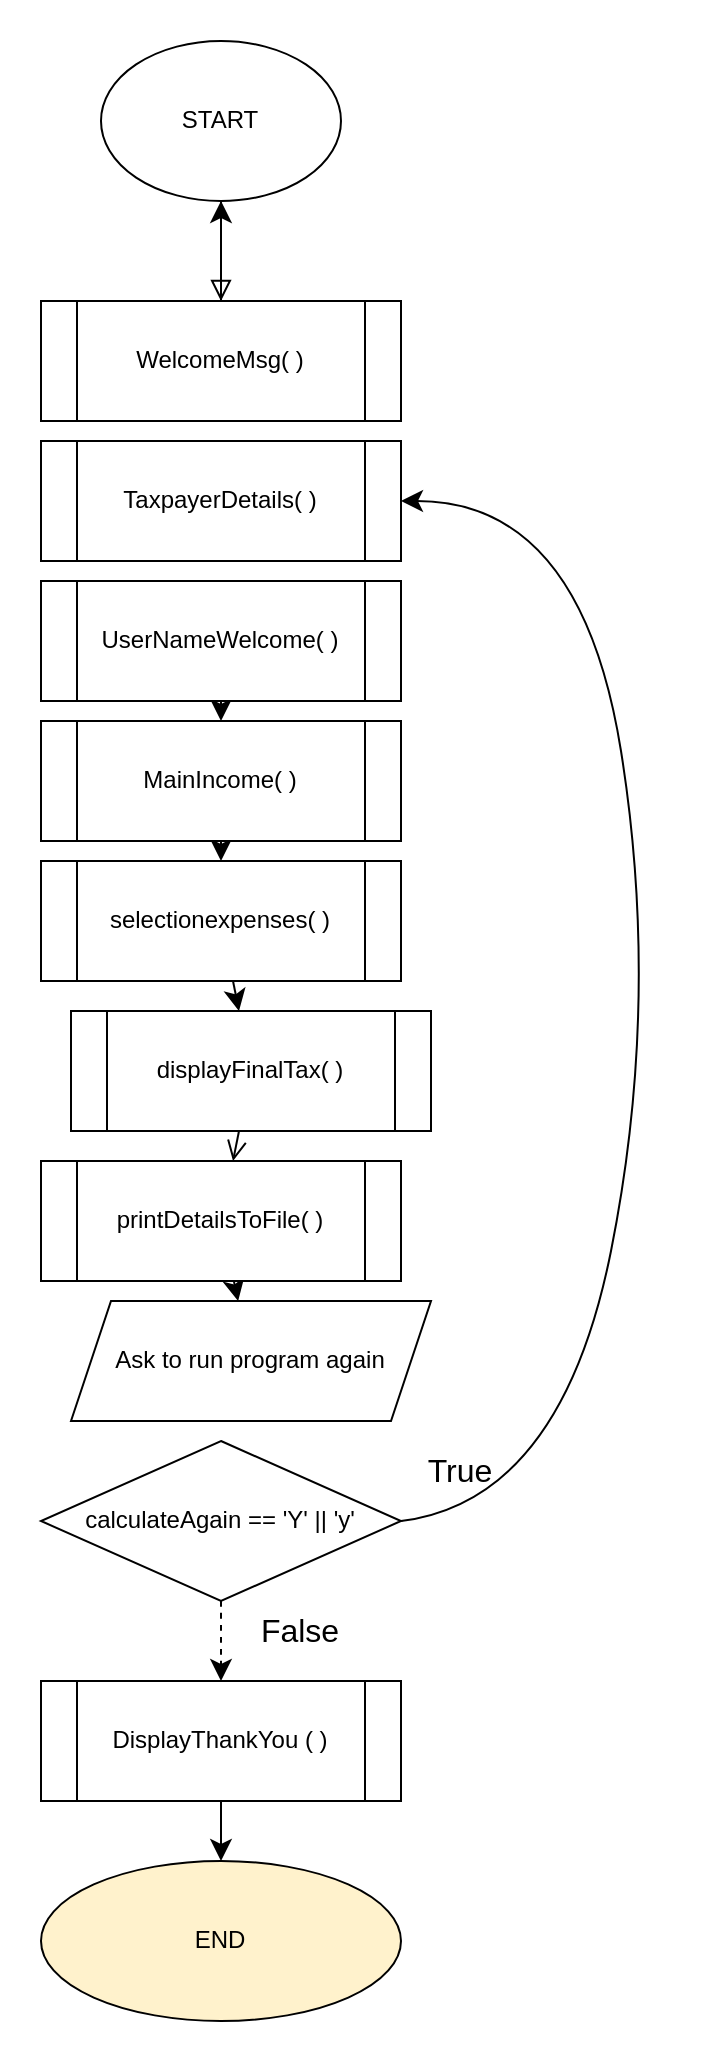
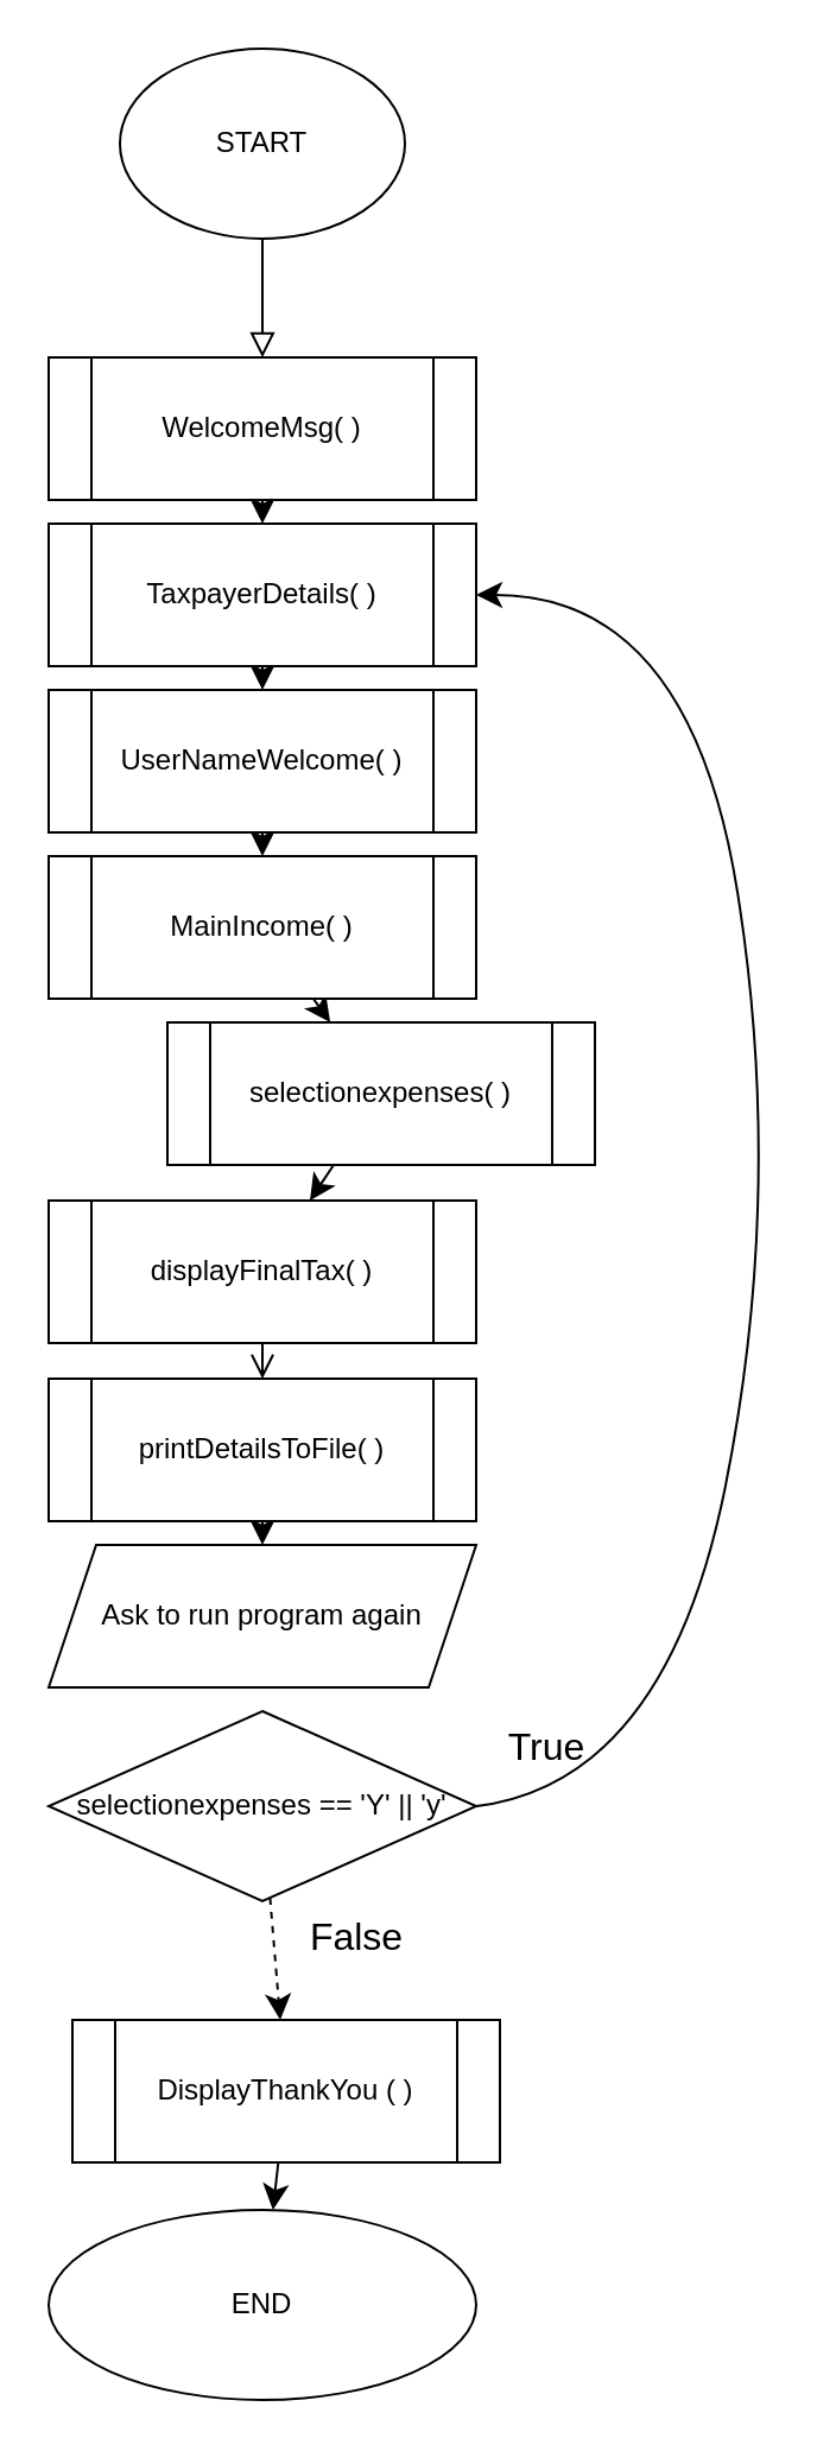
  <mxCell id="0" />
  <mxCell id="1" parent="0" />
  <mxCell id="2" value="" style="rounded=0;html=1;jettySize=auto;orthogonalLoop=1;fontSize=11;endArrow=block;endFill=0;endSize=8;strokeWidth=1;shadow=0;labelBackgroundColor=none;edgeStyle=orthogonalEdgeStyle;fontColor=default;" parent="1" edge="1"><mxGeometry relative="1" as="geometry"><mxPoint x="110" y="100" as="sourcePoint" /><mxPoint x="110" y="150" as="targetPoint" /></mxGeometry></mxCell>
  <mxCell id="3" value="START" style="ellipse;whiteSpace=wrap;html=1;rounded=0;labelBackgroundColor=none;" vertex="1" parent="1"><mxGeometry x="50" y="20" width="120" height="80" as="geometry" /></mxCell>
- <mxCell id="4" value="" style="edgeStyle=none;curved=1;rounded=0;orthogonalLoop=1;jettySize=auto;html=1;fontSize=12;startSize=8;endSize=8;labelBackgroundColor=none;fontColor=default;" edge="1" parent="1" source="5" target="3"><mxGeometry relative="1" as="geometry" /></mxCell>
+ <mxCell id="4" value="" style="edgeStyle=none;curved=1;rounded=0;orthogonalLoop=1;jettySize=auto;html=1;fontSize=12;startSize=8;endSize=8;labelBackgroundColor=none;fontColor=default;" edge="1" parent="1" source="5" target="7"><mxGeometry relative="1" as="geometry" /></mxCell>
  <mxCell id="5" value="WelcomeMsg( )" style="shape=process;whiteSpace=wrap;html=1;backgroundOutline=1;rounded=0;labelBackgroundColor=none;" vertex="1" parent="1"><mxGeometry x="20" y="150" width="180" height="60" as="geometry" /></mxCell>
+ <mxCell id="6" value="" style="edgeStyle=none;curved=1;rounded=0;orthogonalLoop=1;jettySize=auto;html=1;fontSize=12;startSize=8;endSize=8;labelBackgroundColor=none;fontColor=default;" edge="1" parent="1" source="7" target="9"><mxGeometry relative="1" as="geometry" /></mxCell>
  <mxCell id="7" value="TaxpayerDetails( )" style="shape=process;whiteSpace=wrap;html=1;backgroundOutline=1;rounded=0;labelBackgroundColor=none;" vertex="1" parent="1"><mxGeometry x="20" y="220" width="180" height="60" as="geometry" /></mxCell>
  <mxCell id="8" value="" style="edgeStyle=none;curved=1;rounded=0;orthogonalLoop=1;jettySize=auto;html=1;fontSize=12;startSize=8;endSize=8;labelBackgroundColor=none;fontColor=default;" edge="1" parent="1" source="9" target="11"><mxGeometry relative="1" as="geometry" /></mxCell>
  <mxCell id="9" value="UserNameWelcome( )" style="shape=process;whiteSpace=wrap;html=1;backgroundOutline=1;rounded=0;labelBackgroundColor=none;" vertex="1" parent="1"><mxGeometry x="20" y="290" width="180" height="60" as="geometry" /></mxCell>
  <mxCell id="10" value="" style="edgeStyle=none;curved=1;rounded=0;orthogonalLoop=1;jettySize=auto;html=1;fontSize=12;startSize=8;endSize=8;labelBackgroundColor=none;fontColor=default;" edge="1" parent="1" source="11" target="13"><mxGeometry relative="1" as="geometry" /></mxCell>
  <mxCell id="11" value="MainIncome( )" style="shape=process;whiteSpace=wrap;html=1;backgroundOutline=1;rounded=0;labelBackgroundColor=none;" vertex="1" parent="1"><mxGeometry x="20" y="360" width="180" height="60" as="geometry" /></mxCell>
  <mxCell id="12" value="" style="edgeStyle=none;curved=1;rounded=0;orthogonalLoop=1;jettySize=auto;html=1;fontSize=12;startSize=8;endSize=8;labelBackgroundColor=none;fontColor=default;" edge="1" parent="1" source="13" target="15"><mxGeometry relative="1" as="geometry" /></mxCell>
- <mxCell id="13" value="selectionexpenses( )" style="shape=process;whiteSpace=wrap;html=1;backgroundOutline=1;rounded=0;labelBackgroundColor=none;" vertex="1" parent="1"><mxGeometry x="20" y="430" width="180" height="60" as="geometry" /></mxCell>
+ <mxCell id="13" value="selectionexpenses( )" style="shape=process;whiteSpace=wrap;html=1;backgroundOutline=1;rounded=0;labelBackgroundColor=none;" vertex="1" parent="1"><mxGeometry x="70" y="430" width="180" height="60" as="geometry" /></mxCell>
  <mxCell id="14" value="" style="edgeStyle=none;curved=1;rounded=0;orthogonalLoop=1;jettySize=auto;html=1;fontSize=12;startSize=8;endSize=8;labelBackgroundColor=none;fontColor=default;endArrow=open;" edge="1" parent="1" source="15" target="17"><mxGeometry relative="1" as="geometry" /></mxCell>
- <mxCell id="15" value="displayFinalTax( )" style="shape=process;whiteSpace=wrap;html=1;backgroundOutline=1;rounded=0;labelBackgroundColor=none;" vertex="1" parent="1"><mxGeometry x="35" y="505" width="180" height="60" as="geometry" /></mxCell>
+ <mxCell id="15" value="displayFinalTax( )" style="shape=process;whiteSpace=wrap;html=1;backgroundOutline=1;rounded=0;labelBackgroundColor=none;" vertex="1" parent="1"><mxGeometry x="20" y="505" width="180" height="60" as="geometry" /></mxCell>
  <mxCell id="16" value="" style="edgeStyle=none;curved=1;rounded=0;orthogonalLoop=1;jettySize=auto;html=1;fontSize=12;startSize=8;endSize=8;labelBackgroundColor=none;fontColor=default;" edge="1" parent="1" source="17" target="18"><mxGeometry relative="1" as="geometry" /></mxCell>
  <mxCell id="17" value="printDetailsToFile( )" style="shape=process;whiteSpace=wrap;html=1;backgroundOutline=1;rounded=0;labelBackgroundColor=none;" vertex="1" parent="1"><mxGeometry x="20" y="580" width="180" height="60" as="geometry" /></mxCell>
- <mxCell id="18" value="Ask to run program again" style="shape=parallelogram;perimeter=parallelogramPerimeter;whiteSpace=wrap;html=1;fixedSize=1;rounded=0;labelBackgroundColor=none;" vertex="1" parent="1"><mxGeometry x="35" y="650" width="180" height="60" as="geometry" /></mxCell>
+ <mxCell id="18" value="Ask to run program again" style="shape=parallelogram;perimeter=parallelogramPerimeter;whiteSpace=wrap;html=1;fixedSize=1;rounded=0;labelBackgroundColor=none;" vertex="1" parent="1"><mxGeometry x="20" y="650" width="180" height="60" as="geometry" /></mxCell>
  <mxCell id="19" value="" style="edgeStyle=none;curved=1;rounded=0;orthogonalLoop=1;jettySize=auto;html=1;fontSize=12;startSize=8;endSize=8;labelBackgroundColor=none;fontColor=default;dashed=1;" edge="1" parent="1" source="20" target="22"><mxGeometry relative="1" as="geometry" /></mxCell>
- <mxCell id="20" value="calculateAgain == 'Y' || 'y'" style="rhombus;whiteSpace=wrap;html=1;rounded=0;labelBackgroundColor=none;" vertex="1" parent="1"><mxGeometry x="20" y="720" width="180" height="80" as="geometry" /></mxCell>
+ <mxCell id="20" value="selectionexpenses == 'Y' || 'y'" style="rhombus;whiteSpace=wrap;html=1;rounded=0;labelBackgroundColor=none;" vertex="1" parent="1"><mxGeometry x="20" y="720" width="180" height="80" as="geometry" /></mxCell>
  <mxCell id="21" value="" style="edgeStyle=none;curved=1;rounded=0;orthogonalLoop=1;jettySize=auto;html=1;fontSize=12;startSize=8;endSize=8;labelBackgroundColor=none;fontColor=default;" edge="1" parent="1" source="22" target="23"><mxGeometry relative="1" as="geometry" /></mxCell>
- <mxCell id="22" value="DisplayThankYou ( )" style="shape=process;whiteSpace=wrap;html=1;backgroundOutline=1;rounded=0;labelBackgroundColor=none;" vertex="1" parent="1"><mxGeometry x="20" y="840" width="180" height="60" as="geometry" /></mxCell>
- <mxCell id="23" value="END" style="ellipse;whiteSpace=wrap;html=1;rounded=0;labelBackgroundColor=none;fillColor=#fff2cc;" vertex="1" parent="1"><mxGeometry x="20" y="930" width="180" height="80" as="geometry" /></mxCell>
+ <mxCell id="22" value="DisplayThankYou ( )" style="shape=process;whiteSpace=wrap;html=1;backgroundOutline=1;rounded=0;labelBackgroundColor=none;" vertex="1" parent="1"><mxGeometry x="30" y="850" width="180" height="60" as="geometry" /></mxCell>
+ <mxCell id="23" value="END" style="ellipse;whiteSpace=wrap;html=1;rounded=0;labelBackgroundColor=none;" vertex="1" parent="1"><mxGeometry x="20" y="930" width="180" height="80" as="geometry" /></mxCell>
  <mxCell id="24" value="" style="endArrow=classic;html=1;rounded=0;fontSize=12;startSize=8;endSize=8;curved=1;exitX=1;exitY=0.5;exitDx=0;exitDy=0;entryX=1;entryY=0.5;entryDx=0;entryDy=0;labelBackgroundColor=none;fontColor=default;" edge="1" parent="1" source="20" target="7"><mxGeometry width="50" height="50" relative="1" as="geometry"><mxPoint x="180" y="520" as="sourcePoint" /><mxPoint x="230" y="470" as="targetPoint" /><Array as="points"><mxPoint x="280" y="750" /><mxPoint x="330" y="500" /><mxPoint x="290" y="250" /></Array></mxGeometry></mxCell>
  <mxCell id="25" value="True" style="text;strokeColor=none;fillColor=none;html=1;align=center;verticalAlign=middle;whiteSpace=wrap;rounded=0;fontSize=16;labelBackgroundColor=none;" vertex="1" parent="1"><mxGeometry x="200" y="720" width="60" height="30" as="geometry" /></mxCell>
  <mxCell id="26" value="False" style="text;strokeColor=none;fillColor=none;html=1;align=center;verticalAlign=middle;whiteSpace=wrap;rounded=0;fontSize=16;labelBackgroundColor=none;" vertex="1" parent="1"><mxGeometry x="120" y="790" width="60" height="50" as="geometry" /></mxCell>
